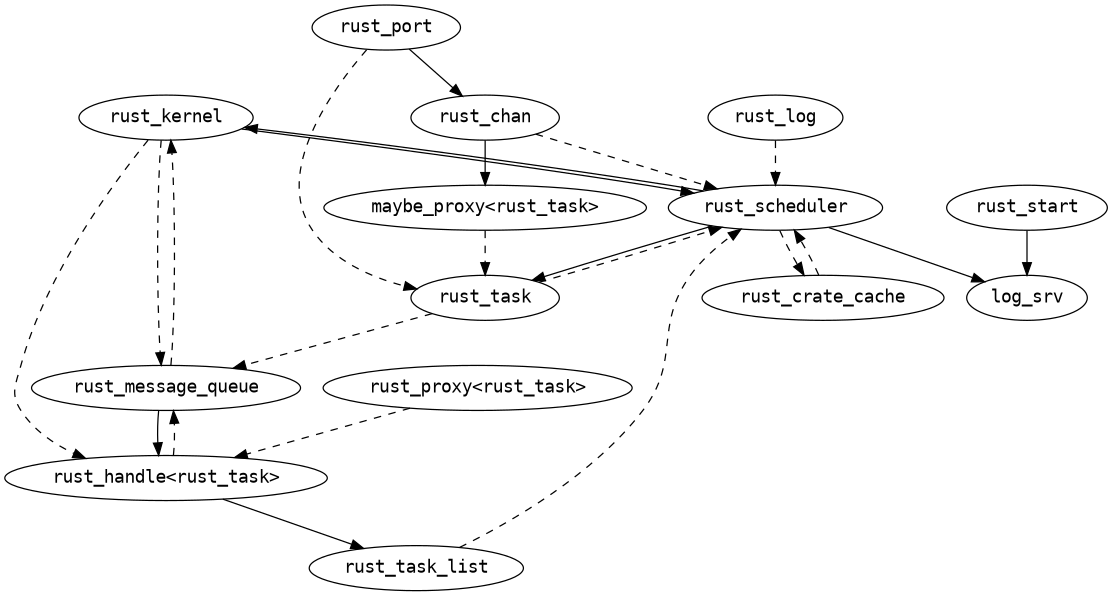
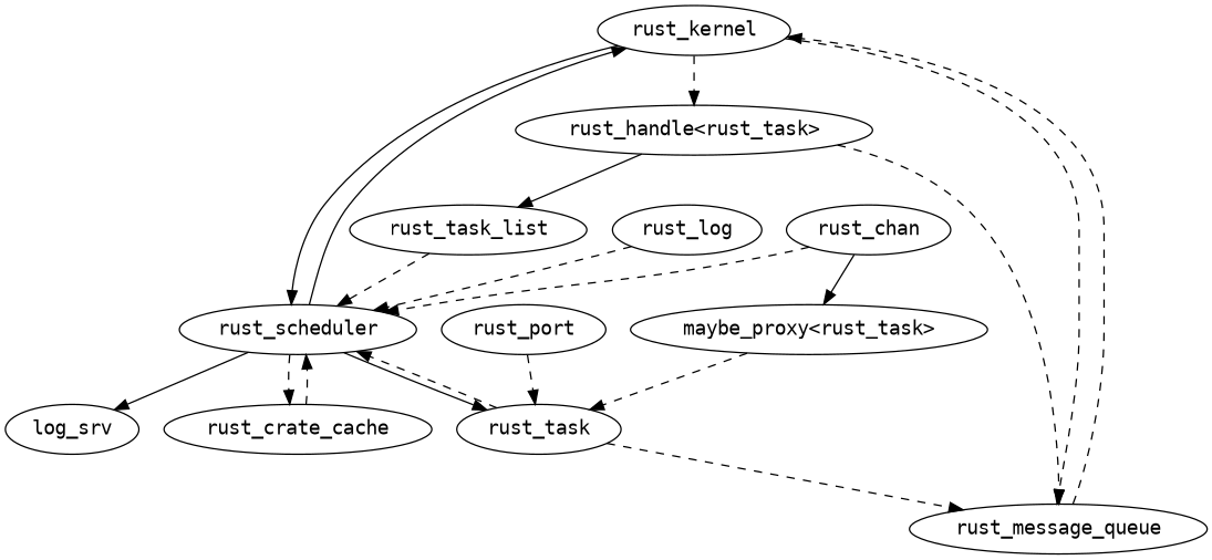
  digraph {
    fontname="DejaVu Sans Mono"
    node [fontname="DejaVu Sans Mono"]
    edge [fontname="DejaVu Sans Mono" style=dashed]
    rust_kernel
    rust_scheduler
    "rust_handle<rust_task>"
    rust_message_queue
    rust_task
    rust_crate_cache
    n7 [label=log_srv]
    rust_task_list
    "maybe_proxy<rust_task>"
-   "rust_proxy<rust_task>"
    rust_chan
    rust_log
    rust_port
-   rust_start
    rust_kernel -> rust_scheduler [style=""]
    rust_kernel -> "rust_handle<rust_task>"
    rust_kernel -> rust_message_queue
    rust_scheduler -> rust_kernel [style=solid]
    rust_scheduler -> rust_task [style=""]
    rust_scheduler -> rust_crate_cache
    rust_scheduler -> n7 [style=""]
    "rust_handle<rust_task>" -> rust_message_queue
    "rust_handle<rust_task>" -> rust_task_list [style=""]
    rust_message_queue -> rust_kernel
-   rust_message_queue -> "rust_handle<rust_task>" [style=""]
    rust_task -> rust_scheduler
    rust_task -> rust_message_queue
    rust_crate_cache -> rust_scheduler
    rust_task_list -> rust_scheduler
    "maybe_proxy<rust_task>" -> rust_task
-   "rust_proxy<rust_task>" -> "rust_handle<rust_task>"
    rust_chan -> rust_scheduler
    rust_chan -> "maybe_proxy<rust_task>" [style=""]
    rust_log -> rust_scheduler
    rust_port -> rust_task
-   rust_port -> rust_chan [style=""]
-   rust_start -> n7 [style=""]
  }
